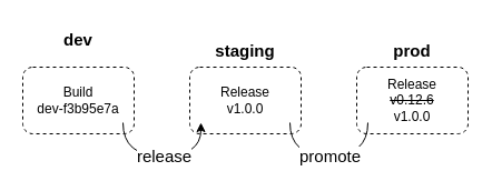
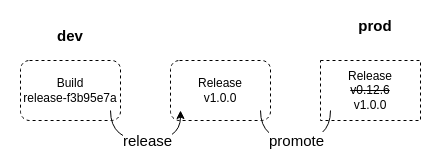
  <mxCell id="0" />
  <mxCell id="1" parent="0" />
- <mxCell id="2" value="Release&lt;br&gt;&lt;strike&gt;v0.12.6&lt;/strike&gt;&lt;br&gt;v1.0.0" style="rounded=1;whiteSpace=wrap;html=1;fillColor=none;dashed=1;" vertex="1" parent="1"><mxGeometry x="320" y="60" width="100" height="60" as="geometry" /></mxCell>
+ <mxCell id="2" value="Release&lt;br&gt;&lt;strike&gt;v0.12.6&lt;/strike&gt;&lt;br&gt;v1.0.0" style="whiteSpace=wrap;html=1;fillColor=none;dashed=1;rounded=0;" vertex="1" parent="1"><mxGeometry x="320" y="60" width="100" height="60" as="geometry" /></mxCell>
  <mxCell id="3" value="Release&lt;br&gt;v1.0.0" style="rounded=1;whiteSpace=wrap;html=1;fillColor=none;dashed=1;" vertex="1" parent="1"><mxGeometry x="170" y="60" width="100" height="60" as="geometry" /></mxCell>
- <mxCell id="4" value="Build&lt;br&gt;dev-f3b95e7a" style="rounded=1;whiteSpace=wrap;html=1;fillColor=none;dashed=1;" vertex="1" parent="1"><mxGeometry x="20" y="60" width="100" height="60" as="geometry" /></mxCell>
+ <mxCell id="4" value="Build&lt;br&gt;release-f3b95e7a" style="rounded=1;whiteSpace=wrap;html=1;fillColor=none;dashed=1;" vertex="1" parent="1"><mxGeometry x="20" y="60" width="100" height="60" as="geometry" /></mxCell>
  <mxCell id="5" value="dev" style="text;html=1;strokeColor=none;fillColor=none;align=center;verticalAlign=middle;whiteSpace=wrap;rounded=0;dashed=1;fontStyle=1;fontSize=15;" vertex="1" parent="1"><mxGeometry x="40" y="20" width="60" height="30" as="geometry" /></mxCell>
- <mxCell id="6" value="staging" style="text;html=1;strokeColor=none;fillColor=none;align=center;verticalAlign=middle;whiteSpace=wrap;rounded=0;dashed=1;fontStyle=1;fontSize=15;" vertex="1" parent="1"><mxGeometry x="190" y="30" width="60" height="30" as="geometry" /></mxCell>
- <mxCell id="7" value="prod" style="text;html=1;strokeColor=none;fillColor=none;align=center;verticalAlign=middle;whiteSpace=wrap;rounded=0;dashed=1;fontStyle=1;fontSize=15;" vertex="1" parent="1"><mxGeometry x="340" y="30" width="60" height="30" as="geometry" /></mxCell>
+ <mxCell id="7" value="prod" style="text;html=1;strokeColor=none;fillColor=none;align=center;verticalAlign=middle;whiteSpace=wrap;rounded=0;dashed=1;fontStyle=1;fontSize=15;" vertex="1" parent="1"><mxGeometry x="345" y="10" width="60" height="30" as="geometry" /></mxCell>
  <mxCell id="8" value="" style="curved=1;endArrow=none;html=1;rounded=0;fontSize=15;exitX=0.9;exitY=0.833;exitDx=0;exitDy=0;exitPerimeter=0;entryX=0.1;entryY=0.833;entryDx=0;entryDy=0;entryPerimeter=0;" edge="1" parent="1" source="3" target="2"><mxGeometry width="50" height="50" relative="1" as="geometry"><mxPoint x="290" y="-50" as="sourcePoint" /><mxPoint x="310" y="160" as="targetPoint" /><Array as="points"><mxPoint x="260" y="140" /><mxPoint x="330" y="140" /></Array></mxGeometry></mxCell>
  <mxCell id="9" value="promote" style="edgeLabel;html=1;align=center;verticalAlign=middle;resizable=0;points=[];fontSize=15;" vertex="1" connectable="0" parent="8"><mxGeometry x="0.015" y="2" relative="1" as="geometry"><mxPoint y="1" as="offset" /></mxGeometry></mxCell>
  <mxCell id="10" value="" style="curved=1;endArrow=classic;html=1;rounded=0;fontSize=15;exitX=0.9;exitY=0.833;exitDx=0;exitDy=0;exitPerimeter=0;entryX=0.1;entryY=0.833;entryDx=0;entryDy=0;entryPerimeter=0;" edge="1" parent="1"><mxGeometry width="50" height="50" relative="1" as="geometry"><mxPoint x="110" y="110" as="sourcePoint" /><mxPoint x="180" y="110" as="targetPoint" /><Array as="points"><mxPoint x="110" y="140.02" /><mxPoint x="180" y="140.02" /></Array></mxGeometry></mxCell>
  <mxCell id="11" value="release" style="edgeLabel;html=1;align=center;verticalAlign=middle;resizable=0;points=[];fontSize=15;" vertex="1" connectable="0" parent="10"><mxGeometry x="0.031" y="1" relative="1" as="geometry"><mxPoint as="offset" /></mxGeometry></mxCell>
